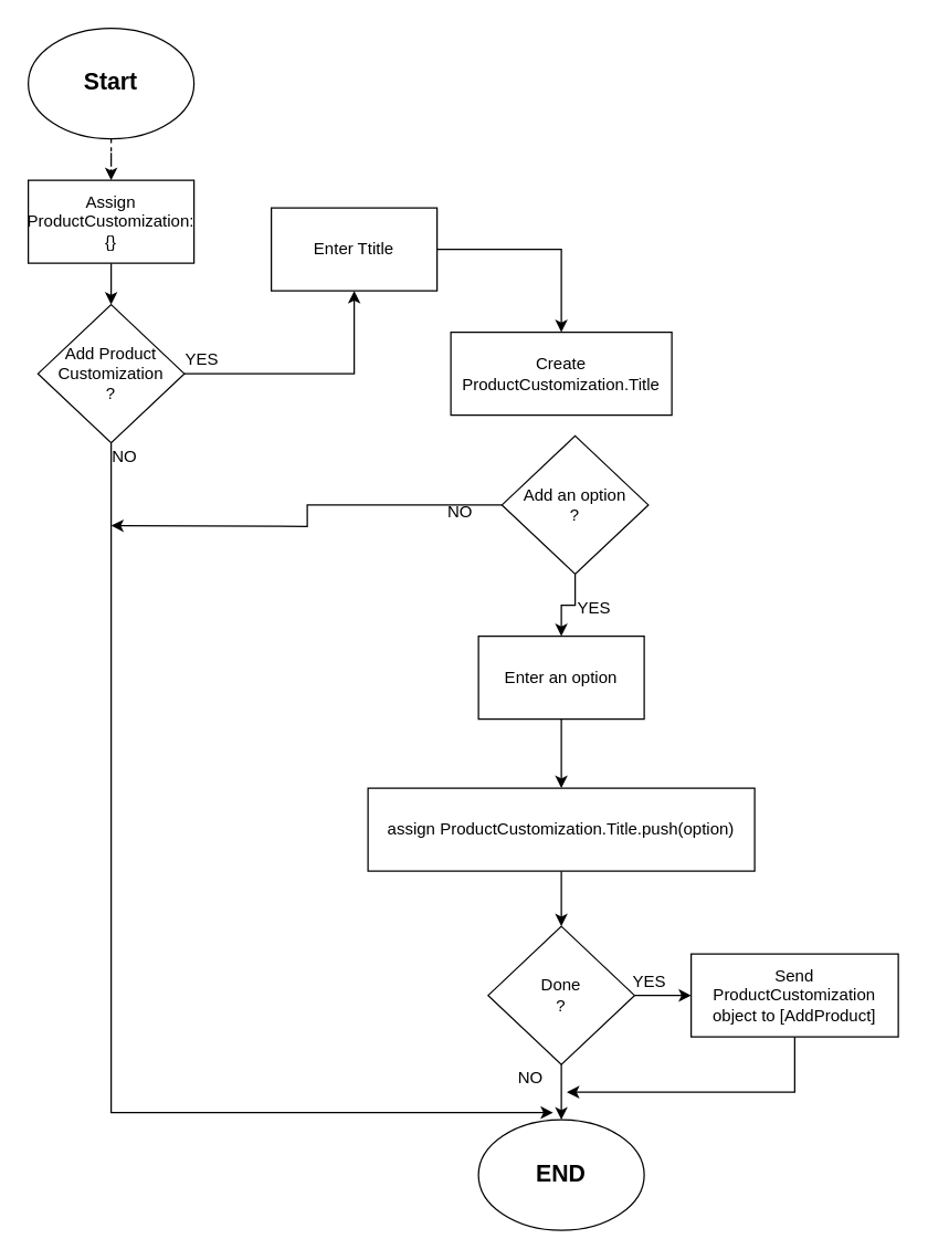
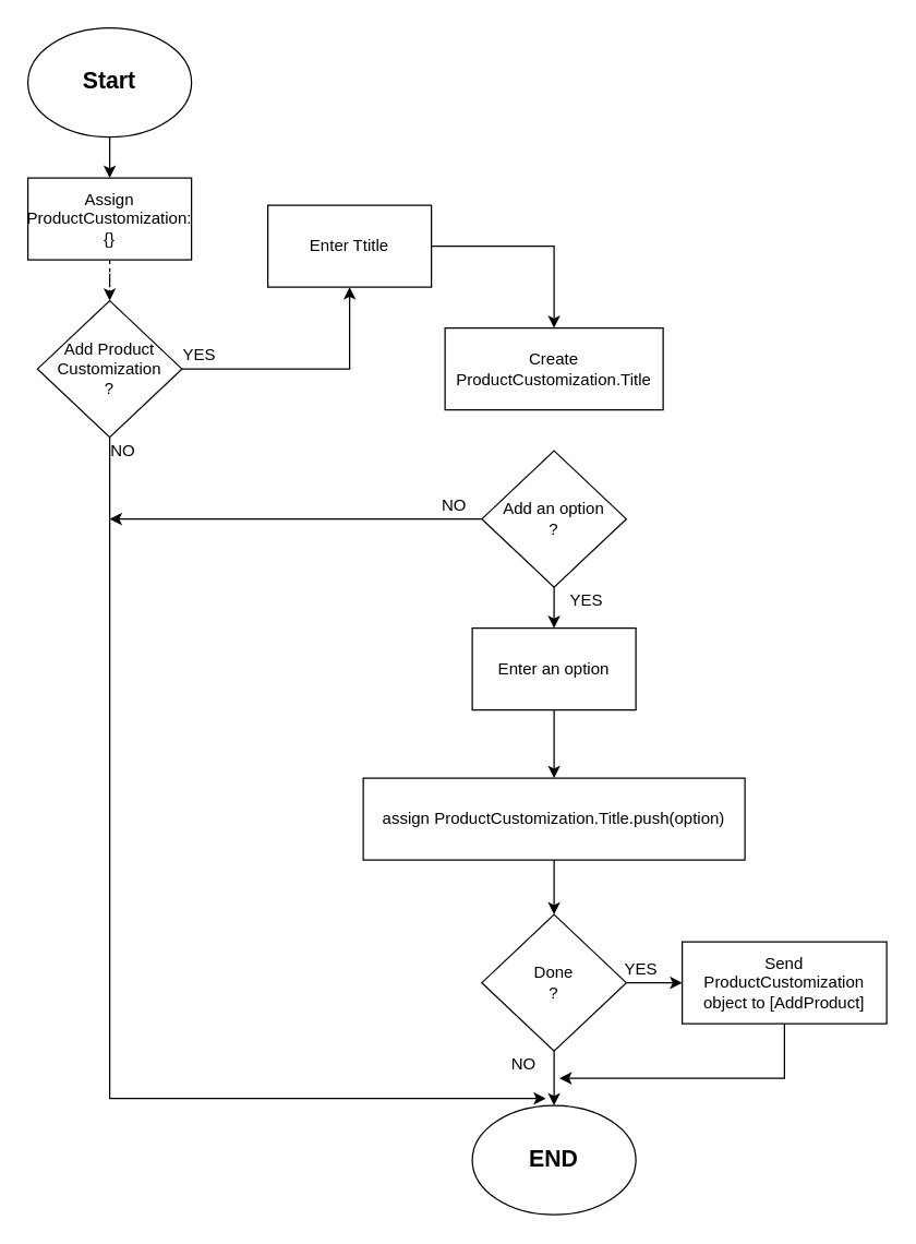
  <mxCell id="0" />
  <mxCell id="1" parent="0" />
- <mxCell id="2" value="" style="edgeStyle=orthogonalEdgeStyle;rounded=0;orthogonalLoop=1;jettySize=auto;html=1;dashed=1;" edge="1" parent="1" source="3" target="10"><mxGeometry relative="1" as="geometry" /></mxCell>
+ <mxCell id="2" value="" style="edgeStyle=orthogonalEdgeStyle;rounded=0;orthogonalLoop=1;jettySize=auto;html=1;" edge="1" parent="1" source="3" target="10"><mxGeometry relative="1" as="geometry" /></mxCell>
  <mxCell id="3" value="&lt;b&gt;&lt;font style=&quot;font-size: 17px&quot;&gt;Start&lt;/font&gt;&lt;/b&gt;" style="ellipse;whiteSpace=wrap;html=1;" vertex="1" parent="1"><mxGeometry x="20" y="20" width="120" height="80" as="geometry" /></mxCell>
  <mxCell id="4" value="" style="edgeStyle=orthogonalEdgeStyle;rounded=0;orthogonalLoop=1;jettySize=auto;html=1;" edge="1" parent="1" source="6" target="8"><mxGeometry relative="1" as="geometry" /></mxCell>
  <mxCell id="5" style="edgeStyle=orthogonalEdgeStyle;rounded=0;orthogonalLoop=1;jettySize=auto;html=1;" edge="1" parent="1" source="6"><mxGeometry relative="1" as="geometry"><mxPoint x="400" y="804.8" as="targetPoint" /><Array as="points"><mxPoint x="80" y="805" /></Array></mxGeometry></mxCell>
  <mxCell id="6" value="Add Product Customization&lt;br&gt;?" style="rhombus;whiteSpace=wrap;html=1;" vertex="1" parent="1"><mxGeometry x="27" y="220" width="106" height="100" as="geometry" /></mxCell>
  <mxCell id="7" value="" style="edgeStyle=orthogonalEdgeStyle;rounded=0;orthogonalLoop=1;jettySize=auto;html=1;" edge="1" parent="1" source="8" target="11"><mxGeometry relative="1" as="geometry" /></mxCell>
  <mxCell id="8" value="Enter Ttitle" style="rounded=0;whiteSpace=wrap;html=1;" vertex="1" parent="1"><mxGeometry x="196" y="150" width="120" height="60" as="geometry" /></mxCell>
- <mxCell id="9" value="" style="edgeStyle=orthogonalEdgeStyle;rounded=0;orthogonalLoop=1;jettySize=auto;html=1;" edge="1" parent="1" source="10" target="6"><mxGeometry relative="1" as="geometry" /></mxCell>
+ <mxCell id="9" value="" style="edgeStyle=orthogonalEdgeStyle;rounded=0;orthogonalLoop=1;jettySize=auto;html=1;dashed=1;" edge="1" parent="1" source="10" target="6"><mxGeometry relative="1" as="geometry" /></mxCell>
  <mxCell id="10" value="Assign ProductCustomization:{}" style="rounded=0;whiteSpace=wrap;html=1;" vertex="1" parent="1"><mxGeometry x="20" y="130" width="120" height="60" as="geometry" /></mxCell>
  <mxCell id="11" value="Create ProductCustomization.Title" style="rounded=0;whiteSpace=wrap;html=1;" vertex="1" parent="1"><mxGeometry x="326" y="240" width="160" height="60" as="geometry" /></mxCell>
  <mxCell id="12" value="" style="edgeStyle=orthogonalEdgeStyle;rounded=0;orthogonalLoop=1;jettySize=auto;html=1;" edge="1" parent="1" source="14" target="16"><mxGeometry relative="1" as="geometry" /></mxCell>
  <mxCell id="13" style="edgeStyle=orthogonalEdgeStyle;rounded=0;orthogonalLoop=1;jettySize=auto;html=1;" edge="1" parent="1" source="14"><mxGeometry relative="1" as="geometry"><mxPoint x="80" y="380" as="targetPoint" /></mxGeometry></mxCell>
- <mxCell id="14" value="Add an option&lt;br&gt;?" style="rhombus;whiteSpace=wrap;html=1;" vertex="1" parent="1"><mxGeometry x="363" y="315" width="106" height="100" as="geometry" /></mxCell>
+ <mxCell id="14" value="Add an option&lt;br&gt;?" style="rhombus;whiteSpace=wrap;html=1;" vertex="1" parent="1"><mxGeometry x="353" y="330" width="106" height="100" as="geometry" /></mxCell>
  <mxCell id="15" value="" style="edgeStyle=orthogonalEdgeStyle;rounded=0;orthogonalLoop=1;jettySize=auto;html=1;" edge="1" parent="1" source="16" target="18"><mxGeometry relative="1" as="geometry" /></mxCell>
  <mxCell id="16" value="Enter an option" style="rounded=0;whiteSpace=wrap;html=1;" vertex="1" parent="1"><mxGeometry x="346" y="460" width="120" height="60" as="geometry" /></mxCell>
  <mxCell id="17" value="" style="edgeStyle=orthogonalEdgeStyle;rounded=0;orthogonalLoop=1;jettySize=auto;html=1;" edge="1" parent="1" source="18" target="22"><mxGeometry relative="1" as="geometry" /></mxCell>
  <mxCell id="18" value="assign ProductCustomization.Title.push(option)" style="rounded=0;whiteSpace=wrap;html=1;" vertex="1" parent="1"><mxGeometry x="266" y="570" width="280" height="60" as="geometry" /></mxCell>
  <mxCell id="19" value="&lt;b&gt;&lt;font style=&quot;font-size: 17px&quot;&gt;END&lt;/font&gt;&lt;/b&gt;" style="ellipse;whiteSpace=wrap;html=1;" vertex="1" parent="1"><mxGeometry x="346" y="810" width="120" height="80" as="geometry" /></mxCell>
  <mxCell id="20" value="" style="edgeStyle=orthogonalEdgeStyle;rounded=0;orthogonalLoop=1;jettySize=auto;html=1;" edge="1" parent="1" source="22" target="24"><mxGeometry relative="1" as="geometry" /></mxCell>
  <mxCell id="21" value="" style="edgeStyle=orthogonalEdgeStyle;rounded=0;orthogonalLoop=1;jettySize=auto;html=1;" edge="1" parent="1" source="22" target="19"><mxGeometry relative="1" as="geometry"><Array as="points"><mxPoint x="406" y="790" /><mxPoint x="406" y="790" /></Array></mxGeometry></mxCell>
  <mxCell id="22" value="Done&lt;br&gt;?" style="rhombus;whiteSpace=wrap;html=1;" vertex="1" parent="1"><mxGeometry x="353" y="670" width="106" height="100" as="geometry" /></mxCell>
  <mxCell id="23" style="edgeStyle=orthogonalEdgeStyle;rounded=0;orthogonalLoop=1;jettySize=auto;html=1;" edge="1" parent="1" source="24"><mxGeometry relative="1" as="geometry"><mxPoint x="410" y="790" as="targetPoint" /><Array as="points"><mxPoint x="575" y="790" /></Array></mxGeometry></mxCell>
  <mxCell id="24" value="Send ProductCustomization&lt;br&gt;object to [AddProduct]" style="rounded=0;whiteSpace=wrap;html=1;" vertex="1" parent="1"><mxGeometry x="500" y="690" width="150" height="60" as="geometry" /></mxCell>
  <mxCell id="25" value="YES" style="text;html=1;strokeColor=none;fillColor=none;align=center;verticalAlign=middle;whiteSpace=wrap;rounded=0;" vertex="1" parent="1"><mxGeometry x="126" y="250" width="40" height="20" as="geometry" /></mxCell>
  <mxCell id="26" value="NO" style="text;html=1;strokeColor=none;fillColor=none;align=center;verticalAlign=middle;whiteSpace=wrap;rounded=0;" vertex="1" parent="1"><mxGeometry x="70" y="320" width="40" height="20" as="geometry" /></mxCell>
  <mxCell id="27" value="YES" style="text;html=1;strokeColor=none;fillColor=none;align=center;verticalAlign=middle;whiteSpace=wrap;rounded=0;" vertex="1" parent="1"><mxGeometry x="410" y="430" width="40" height="20" as="geometry" /></mxCell>
  <mxCell id="28" value="NO" style="text;html=1;strokeColor=none;fillColor=none;align=center;verticalAlign=middle;whiteSpace=wrap;rounded=0;" vertex="1" parent="1"><mxGeometry x="313" y="360" width="40" height="20" as="geometry" /></mxCell>
  <mxCell id="29" value="YES" style="text;html=1;strokeColor=none;fillColor=none;align=center;verticalAlign=middle;whiteSpace=wrap;rounded=0;" vertex="1" parent="1"><mxGeometry x="450" y="700" width="40" height="20" as="geometry" /></mxCell>
  <mxCell id="30" value="NO" style="text;html=1;strokeColor=none;fillColor=none;align=center;verticalAlign=middle;whiteSpace=wrap;rounded=0;" vertex="1" parent="1"><mxGeometry x="364" y="770" width="40" height="20" as="geometry" /></mxCell>
